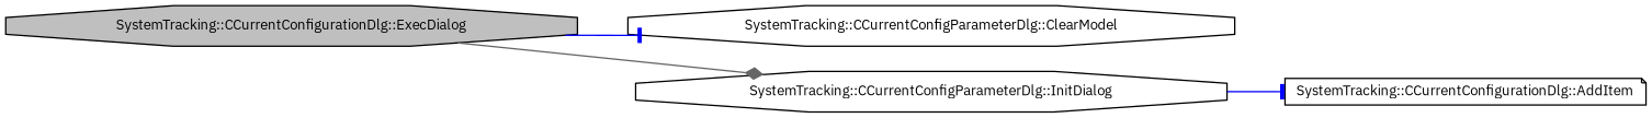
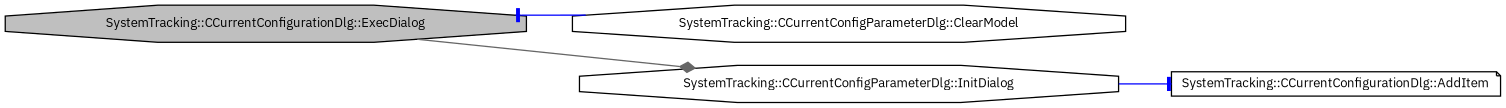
  digraph {
    fontname="IBM Plex Sans"
    rankdir=LR
    node [color=black fillcolor=white fontname="IBM Plex Sans" fontsize=10 shape=octagon style=filled]
    edge [arrowhead=tee color=blue fontname="IBM Plex Sans" fontsize=10 labelfontname=FreeSans labelfontsize=10 style=solid]
    n1 [fillcolor=grey75 fontcolor=black height=0.2 label="SystemTracking::CCurrentConfigurationDlg::ExecDialog" width=0.4]
    n2 [height=0.2 label="SystemTracking::CCurrentConfigParameterDlg::ClearModel" width=0.4]
    n3 [height=0.2 label="SystemTracking::CCurrentConfigParameterDlg::InitDialog" width=0.4]
    n4 [height=0.2 label="SystemTracking::CCurrentConfigurationDlg::AddItem" shape=note width=0.4]
-   n1 -> n2
+   n2 -> n1
    n1 -> n3 [arrowhead=diamond color=gray40]
    n3 -> n4
  }
